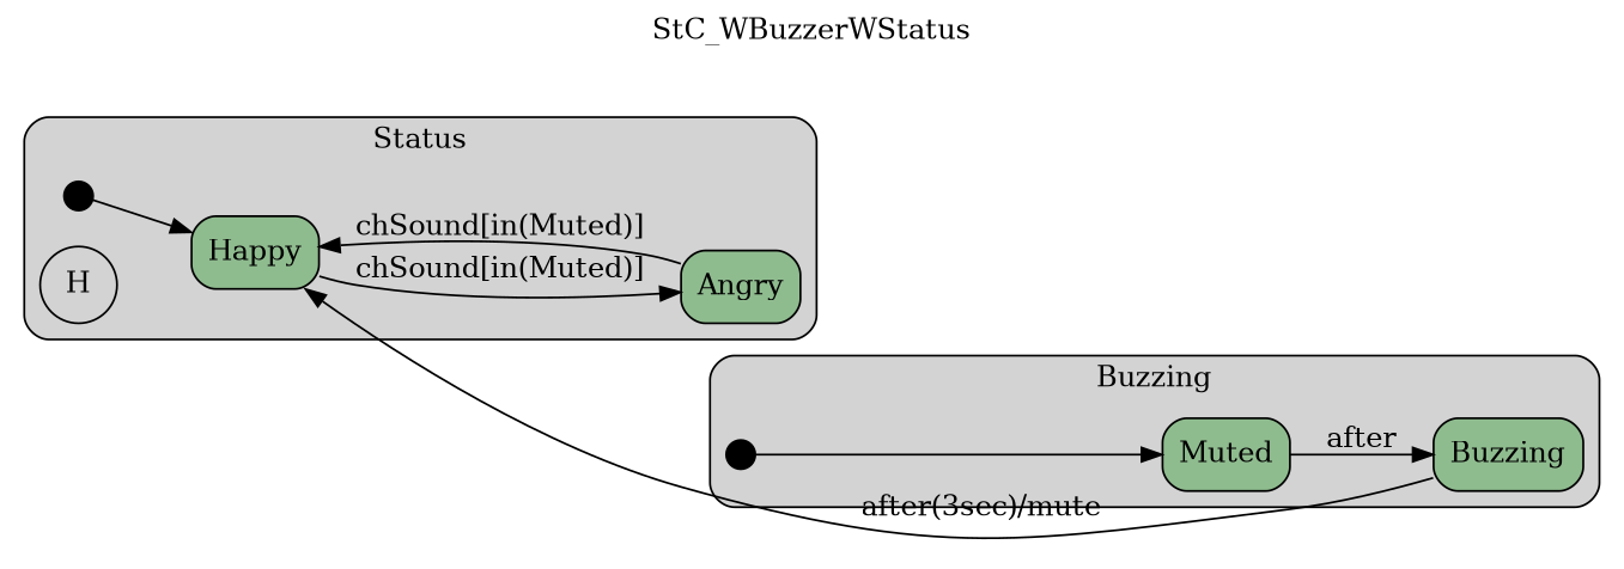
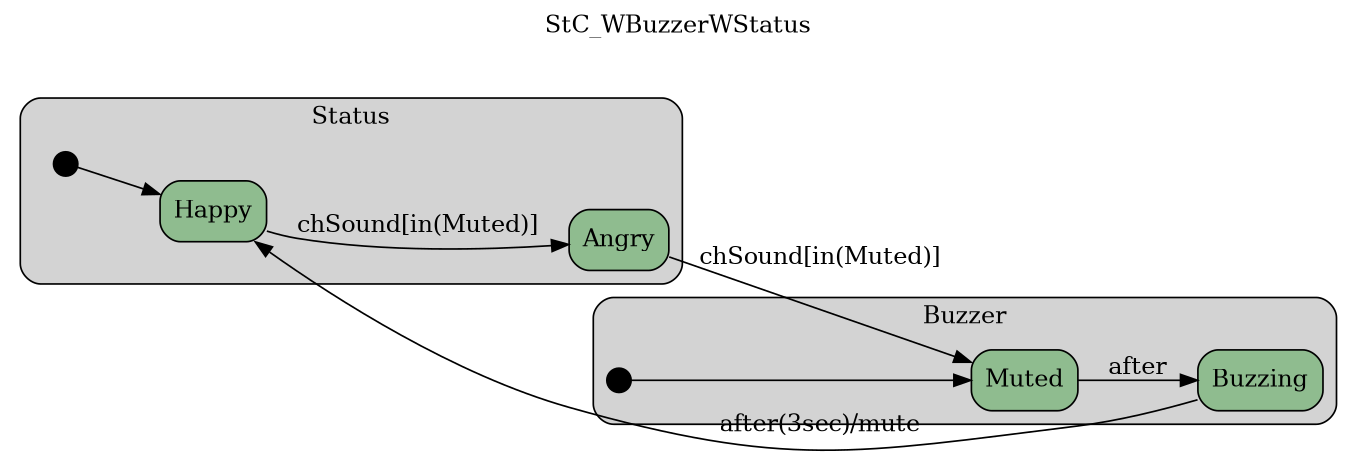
  digraph {
    compound=true
    label=StC_WBuzzerWStatus
    labelloc=t
    rankdir=LR
    node [fillcolor=darkseagreen shape=box style="filled,rounded"]
    initStatus_St [fillcolor=black height=.2 shape=point width=.2 style=""]
    n2 [label=Happy]
    n3 [label=Angry]
-   n4 [fillcolor=black label=H shape=circle style=""]
    n5 [label=Muted]
    n6 [label=Buzzing]
    init_St [fillcolor=black height=.2 shape=point width=.2 style=""]
    subgraph cluster_1 {
      fillcolor=lightgray
      label=Status
      style="filled,rounded"
      initStatus_St
      n2
      n3
-     n4
    }
    subgraph cluster_2 {
      fillcolor=lightgray
-     label=Buzzing
+     label=Buzzer
      style="filled,rounded"
      n5
      n6
      init_St
    }
    initStatus_St -> n2
    n2 -> n3 [label="chSound[in(Muted)]"]
-   n3 -> n2 [label="chSound[in(Muted)]"]
+   n3 -> n5 [label="chSound[in(Muted)]"]
    n5 -> n6 [label=after]
    n6 -> n2 [label="after(3sec)/mute"]
    init_St -> n5
  }
